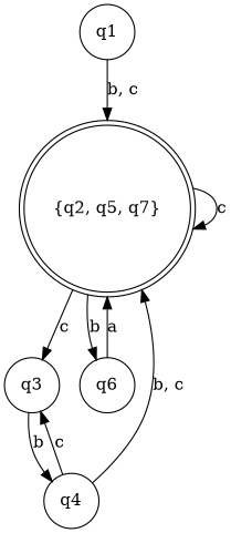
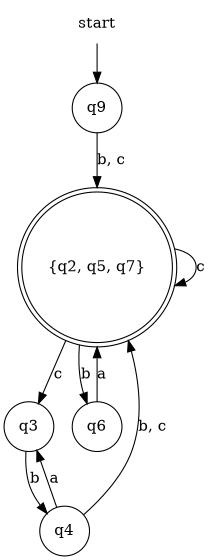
  digraph {
    rankdir=TB
    node [shape=circle]
-   q1
+   start [shape=none]
+   q1 [label=q9]
    "{q2, q5, q7}" [shape=doublecircle]
    q3
    q6
    q4
+   start -> q1
    q1 -> "{q2, q5, q7}" [label="b, c"]
    "{q2, q5, q7}" -> "{q2, q5, q7}" [label=c]
    "{q2, q5, q7}" -> q3 [label=c]
    "{q2, q5, q7}" -> q6 [label=b]
    q3 -> q4 [label=b]
    q6 -> "{q2, q5, q7}" [label=a]
    q4 -> "{q2, q5, q7}" [label="b, c"]
-   q4 -> q3 [label=c]
+   q4 -> q3 [label=a]
  }
